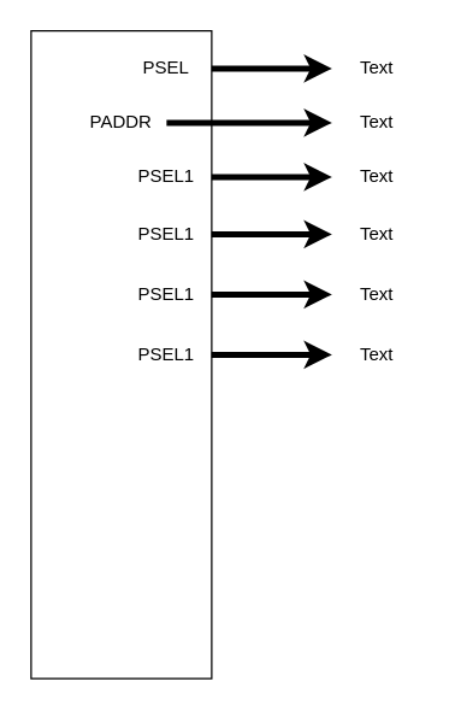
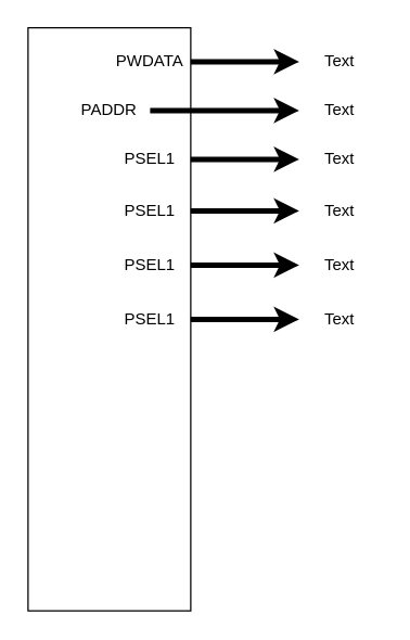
  <mxCell id="0" />
  <mxCell id="1" parent="0" />
  <mxCell id="2" value="" style="rounded=0;whiteSpace=wrap;html=1;" vertex="1" parent="1"><mxGeometry x="20" y="20" width="120" height="430" as="geometry" /></mxCell>
  <mxCell id="3" value="" style="edgeStyle=none;html=1;strokeWidth=4;" edge="1" parent="1" source="4" target="5"><mxGeometry relative="1" as="geometry" /></mxCell>
- <mxCell id="4" value="PSEL" style="text;html=1;align=center;verticalAlign=middle;whiteSpace=wrap;rounded=0;" vertex="1" parent="1"><mxGeometry x="80" y="30" width="60" height="30" as="geometry" /></mxCell>
+ <mxCell id="4" value="PWDATA" style="text;html=1;align=center;verticalAlign=middle;whiteSpace=wrap;rounded=0;" vertex="1" parent="1"><mxGeometry x="80" y="30" width="60" height="30" as="geometry" /></mxCell>
  <mxCell id="5" value="Text" style="text;html=1;align=center;verticalAlign=middle;whiteSpace=wrap;rounded=0;" vertex="1" parent="1"><mxGeometry x="220" y="30" width="60" height="30" as="geometry" /></mxCell>
  <mxCell id="6" value="" style="edgeStyle=none;html=1;strokeWidth=4;" edge="1" source="7" target="8" parent="1"><mxGeometry relative="1" as="geometry" /></mxCell>
  <mxCell id="7" value="PADDR" style="text;html=1;align=center;verticalAlign=middle;whiteSpace=wrap;rounded=0;" vertex="1" parent="1"><mxGeometry x="50" y="66" width="60" height="30" as="geometry" /></mxCell>
  <mxCell id="8" value="Text" style="text;html=1;align=center;verticalAlign=middle;whiteSpace=wrap;rounded=0;" vertex="1" parent="1"><mxGeometry x="220" y="66" width="60" height="30" as="geometry" /></mxCell>
  <mxCell id="9" value="" style="edgeStyle=none;html=1;strokeWidth=4;" edge="1" source="10" target="11" parent="1"><mxGeometry relative="1" as="geometry" /></mxCell>
  <mxCell id="10" value="PSEL1" style="text;html=1;align=center;verticalAlign=middle;whiteSpace=wrap;rounded=0;" vertex="1" parent="1"><mxGeometry x="80" y="102" width="60" height="30" as="geometry" /></mxCell>
  <mxCell id="11" value="Text" style="text;html=1;align=center;verticalAlign=middle;whiteSpace=wrap;rounded=0;" vertex="1" parent="1"><mxGeometry x="220" y="102" width="60" height="30" as="geometry" /></mxCell>
  <mxCell id="12" value="" style="edgeStyle=none;html=1;strokeWidth=4;" edge="1" source="13" target="14" parent="1"><mxGeometry relative="1" as="geometry" /></mxCell>
  <mxCell id="13" value="PSEL1" style="text;html=1;align=center;verticalAlign=middle;whiteSpace=wrap;rounded=0;" vertex="1" parent="1"><mxGeometry x="80" y="140" width="60" height="30" as="geometry" /></mxCell>
  <mxCell id="14" value="Text" style="text;html=1;align=center;verticalAlign=middle;whiteSpace=wrap;rounded=0;" vertex="1" parent="1"><mxGeometry x="220" y="140" width="60" height="30" as="geometry" /></mxCell>
  <mxCell id="15" value="" style="edgeStyle=none;html=1;strokeWidth=4;" edge="1" source="16" target="17" parent="1"><mxGeometry relative="1" as="geometry" /></mxCell>
  <mxCell id="16" value="PSEL1" style="text;html=1;align=center;verticalAlign=middle;whiteSpace=wrap;rounded=0;" vertex="1" parent="1"><mxGeometry x="80" y="180" width="60" height="30" as="geometry" /></mxCell>
  <mxCell id="17" value="Text" style="text;html=1;align=center;verticalAlign=middle;whiteSpace=wrap;rounded=0;" vertex="1" parent="1"><mxGeometry x="220" y="180" width="60" height="30" as="geometry" /></mxCell>
  <mxCell id="18" value="" style="edgeStyle=none;html=1;strokeWidth=4;" edge="1" source="19" target="20" parent="1"><mxGeometry relative="1" as="geometry" /></mxCell>
  <mxCell id="19" value="PSEL1" style="text;html=1;align=center;verticalAlign=middle;whiteSpace=wrap;rounded=0;" vertex="1" parent="1"><mxGeometry x="80" y="220" width="60" height="30" as="geometry" /></mxCell>
  <mxCell id="20" value="Text" style="text;html=1;align=center;verticalAlign=middle;whiteSpace=wrap;rounded=0;" vertex="1" parent="1"><mxGeometry x="220" y="220" width="60" height="30" as="geometry" /></mxCell>
